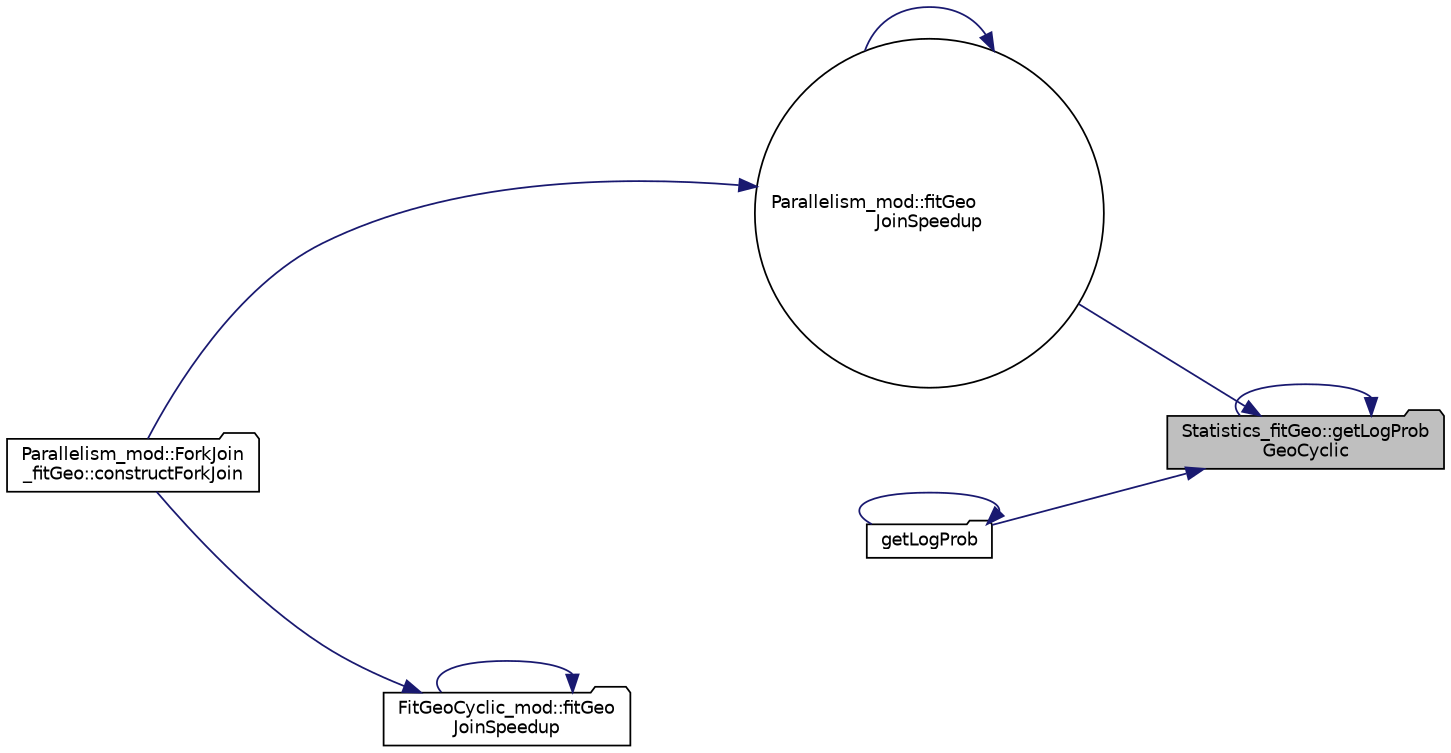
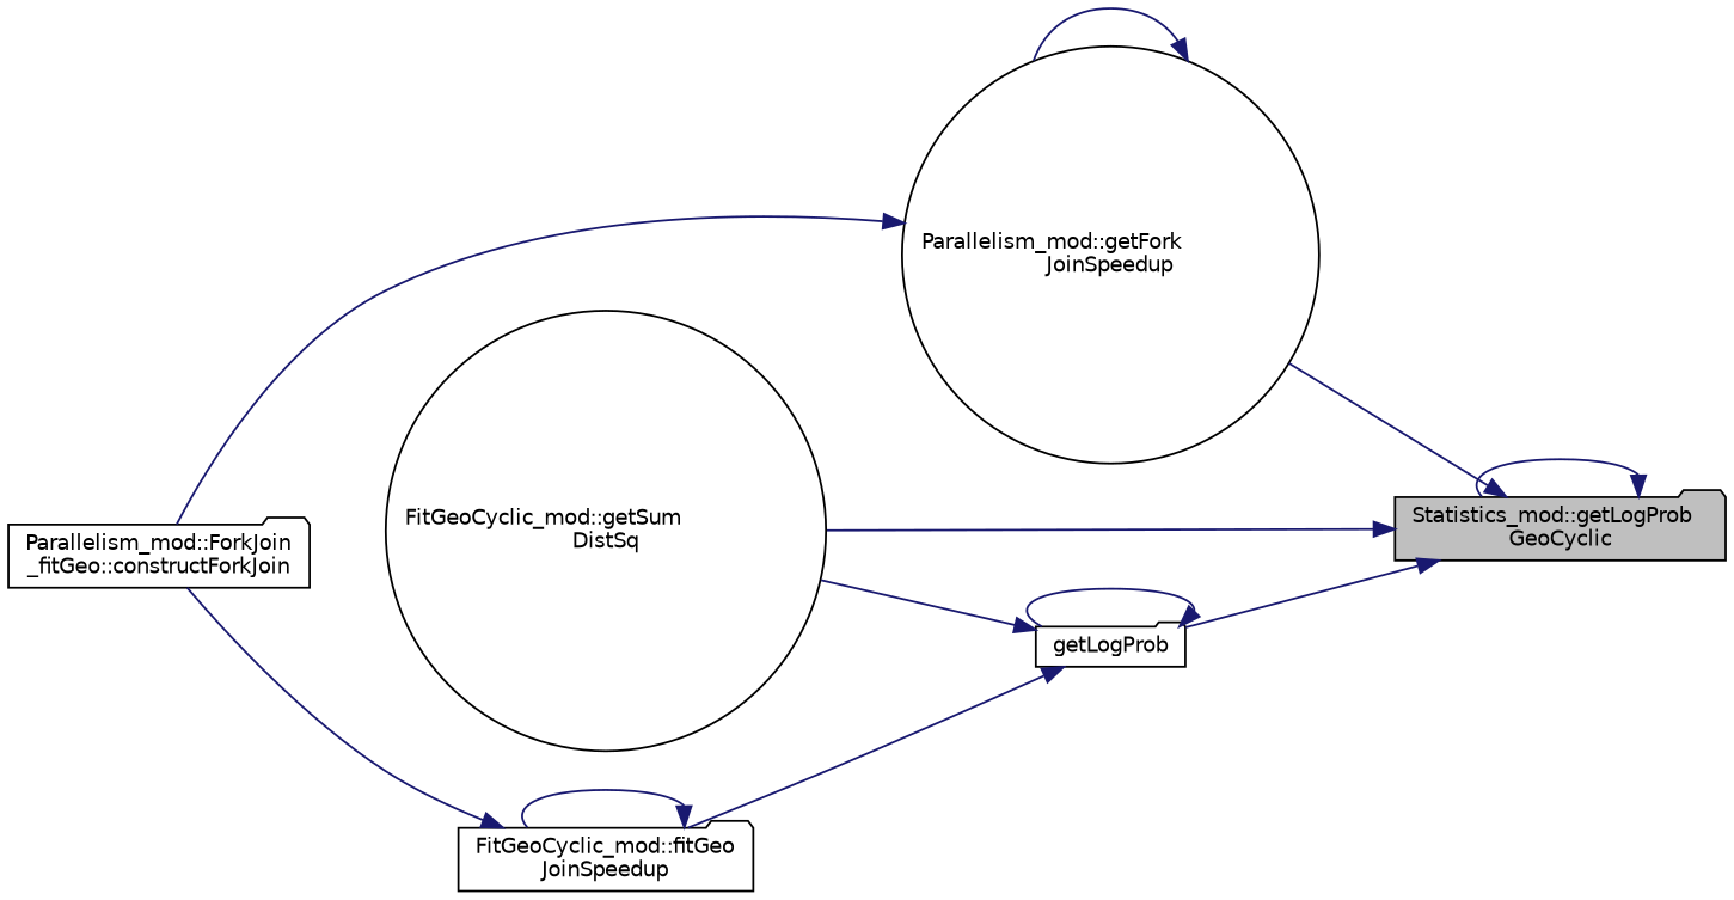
  digraph {
    rankdir=RL
    node [color=black fillcolor=white fontname=Helvetica fontsize=10 shape=folder style=filled]
    edge [color=midnightblue dir=back fontname=Helvetica fontsize=10 labelfontname=Helvetica labelfontsize=10 style=solid]
-   n1 [fillcolor=grey75 fontcolor=black height=0.2 label="Statistics_fitGeo::getLogProb\lGeoCyclic" width=0.4]
-   n2 [height=0.2 label="Parallelism_mod::fitGeo\lJoinSpeedup" shape=circle width=0.4]
+   n1 [fillcolor=grey75 fontcolor=black height=0.2 label="Statistics_mod::getLogProb\lGeoCyclic" width=0.4]
+   n2 [height=0.2 label="Parallelism_mod::getFork\lJoinSpeedup" shape=circle width=0.4]
    n3 [height=0.2 label=getLogProb width=0.4]
+   n4 [height=0.2 label="FitGeoCyclic_mod::getSum\lDistSq" shape=circle width=0.4]
    n5 [height=0.2 label="Parallelism_mod::ForkJoin\l_fitGeo::constructForkJoin" width=0.4]
    n6 [height=0.2 label="FitGeoCyclic_mod::fitGeo\lJoinSpeedup" width=0.4]
    n1 -> n1
    n1 -> n2
    n1 -> n3
+   n1 -> n4
    n2 -> n2
    n2 -> n5
    n3 -> n3
+   n3 -> n4
+   n3 -> n6
    n6 -> n5
    n6 -> n6
  }
